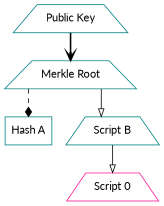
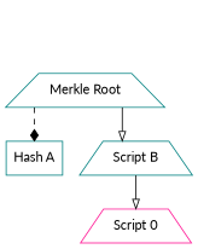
  digraph {
    fontname=Lato
    splines=ortho
    node [color=teal fillcolor=white fontcolor=black fontname=Lato shape=trapezium style=filled]
    edge [arrowhead=onormal fontname=Lato style=solid]
    n1 [label="Merkle Root"]
    n2 [label="Hash A" shape=box]
    n3 [label="Script B"]
-   "Public Key"
    n5 [color=deeppink label="Script 0"]
    n1 -> n2 [arrowhead=diamond style=dashed]
    n1 -> n3
    n3 -> n5
-   "Public Key" -> n1 [arrowhead=vee style=bold]
  }
